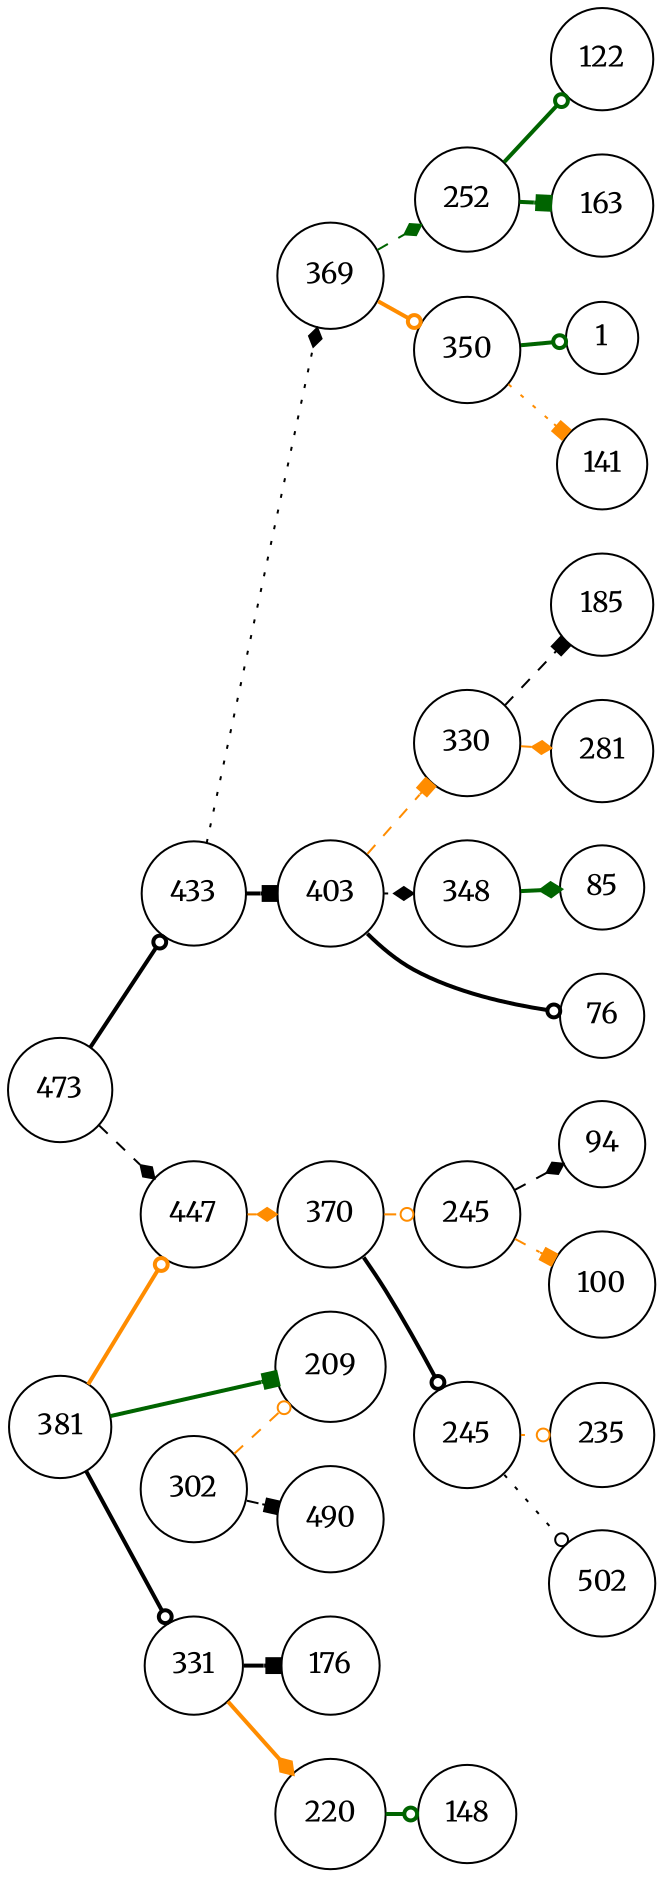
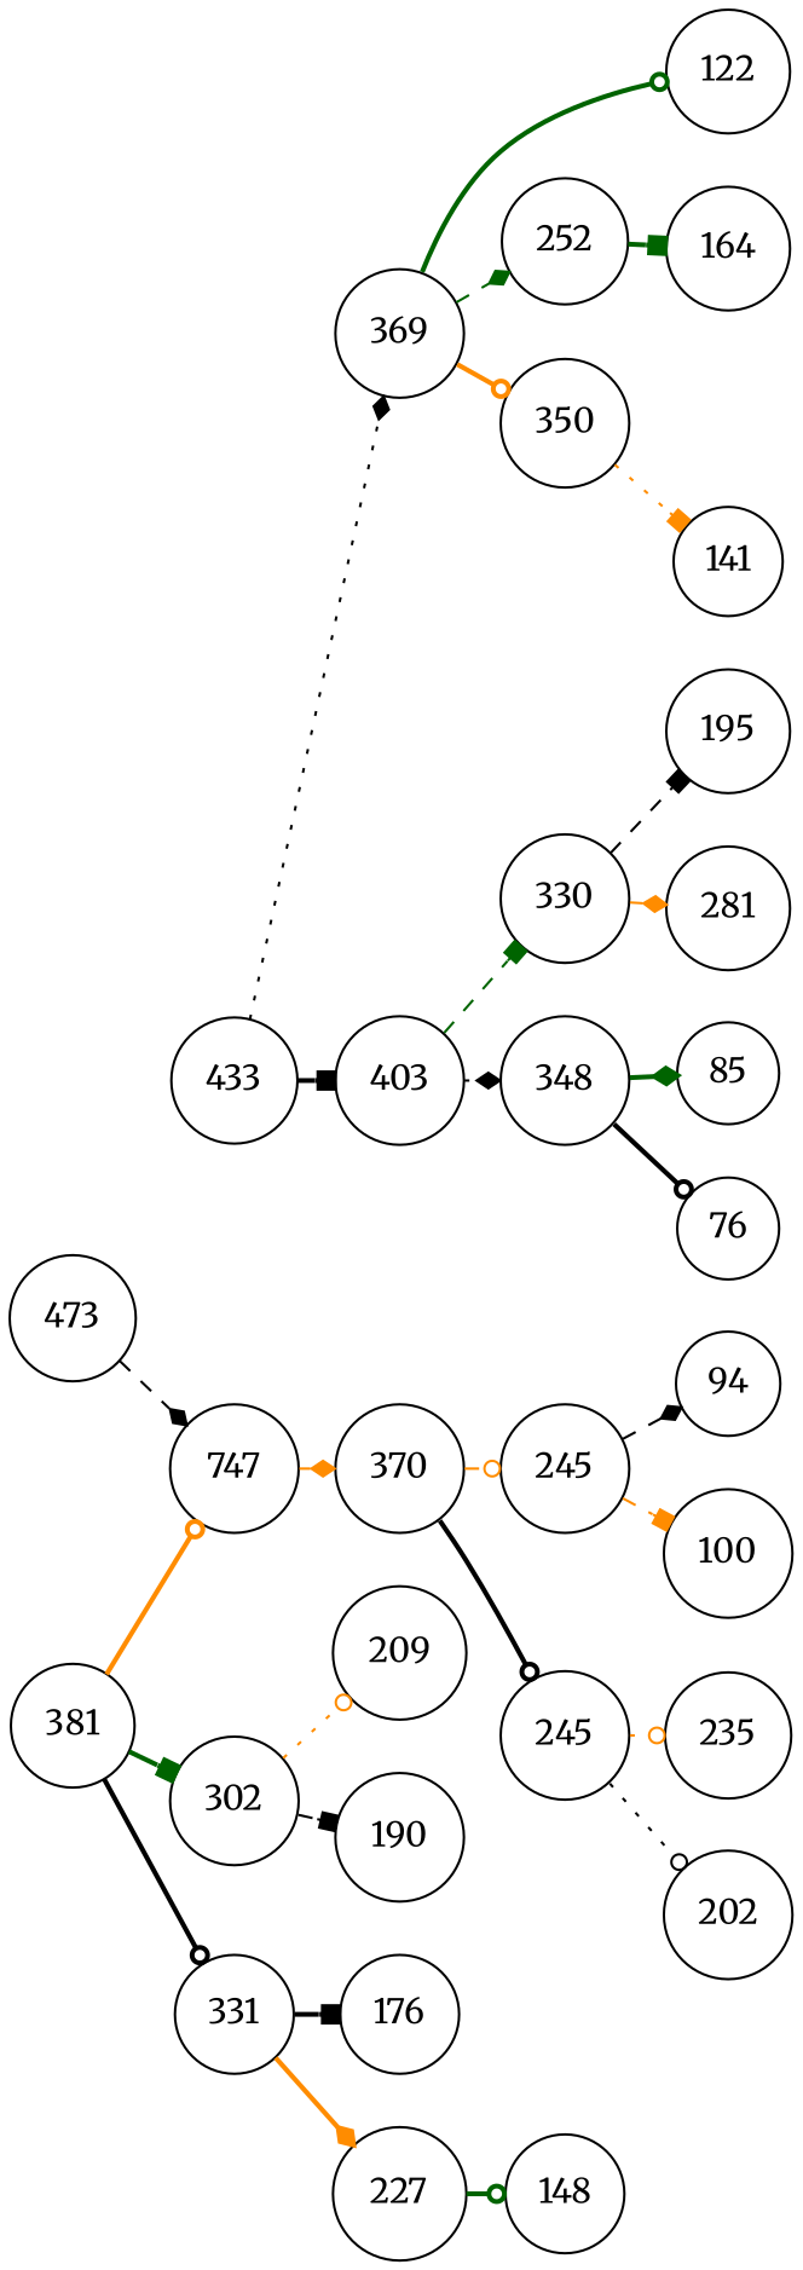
  digraph {
    fontname=Merriweather
    nodesep=0.3
    rankdir=LR
    ranksep=0.2
    node [fontname=Merriweather shape=circle]
    edge [arrowhead=odot arrowsize=0.8 color=black fontname=Merriweather side=left style=bold]
    n1 [label=473]
-   n2 [label=447]
+   n2 [label=747]
    n3 [label=433]
    n4 [label=370]
    n5 [label=403]
    n6 [label=369]
    n7 [label=381]
    n8 [label=331]
    n9 [label=302]
    n10 [label=245]
    n11 [label=245]
    n12 [label=330]
    n13 [label=348]
    n14 [label=252]
    n15 [label=350]
-   n16 [label=220]
+   n16 [label=227]
    n17 [label=176]
    n18 [label=209]
-   n19 [label=490]
+   n19 [label=190]
    n20 [label=235]
-   n21 [label=502]
+   n21 [label=202]
    n22 [label=94]
    n23 [label=100]
-   n24 [label=185]
+   n24 [label=195]
    n25 [label=281]
    n26 [label=85]
    n27 [label=76]
    n28 [label=122]
-   n29 [label=163]
-   n30 [label=1]
+   n29 [label=164]
    n31 [label=141]
    n32 [label=148]
    n1 -> n2 [arrowhead=diamond style=dashed]
-   n1 -> n3 [side=""]
    n2 -> n4 [arrowhead=diamond color=darkorange style=dashed side=""]
    n3 -> n5 [arrowhead=box]
    n3 -> n6 [arrowhead=diamond style=dotted side=""]
    n4 -> n10
    n4 -> n11 [color=darkorange style=dashed side=""]
-   n5 -> n12 [arrowhead=box color=darkorange style=dashed]
+   n5 -> n12 [arrowhead=box color=darkgreen style=dashed]
    n5 -> n13 [arrowhead=diamond style=dotted side=""]
    n6 -> n14 [arrowhead=diamond color=darkgreen style=dashed]
    n6 -> n15 [color=darkorange side=""]
    n7 -> n2 [color=darkorange]
    n7 -> n8
-   n7 -> n18 [arrowhead=box color=darkgreen side=""]
+   n7 -> n9 [arrowhead=box color=darkgreen side=""]
    n8 -> n16 [arrowhead=diamond color=darkorange]
    n8 -> n17 [arrowhead=box side=""]
-   n9 -> n18 [color=darkorange style=dashed]
+   n9 -> n18 [color=darkorange style=dotted]
    n9 -> n19 [arrowhead=box style=dashed side=""]
    n10 -> n20 [color=darkorange style=dotted]
    n10 -> n21 [style=dotted side=""]
    n11 -> n22 [arrowhead=diamond style=dashed]
    n11 -> n23 [arrowhead=box color=darkorange style=dashed side=""]
    n12 -> n24 [arrowhead=box style=dashed]
    n12 -> n25 [arrowhead=diamond color=darkorange style=dashed side=""]
    n13 -> n26 [arrowhead=diamond color=darkgreen]
-   n5 -> n27 [side=""]
-   n14 -> n28 [color=darkgreen]
+   n13 -> n27 [side=""]
+   n6 -> n28 [color=darkgreen]
    n14 -> n29 [arrowhead=box color=darkgreen side=""]
-   n15 -> n30 [color=darkgreen]
    n15 -> n31 [arrowhead=box color=darkorange style=dotted side=""]
    n16 -> n32 [color=darkgreen]
  }
